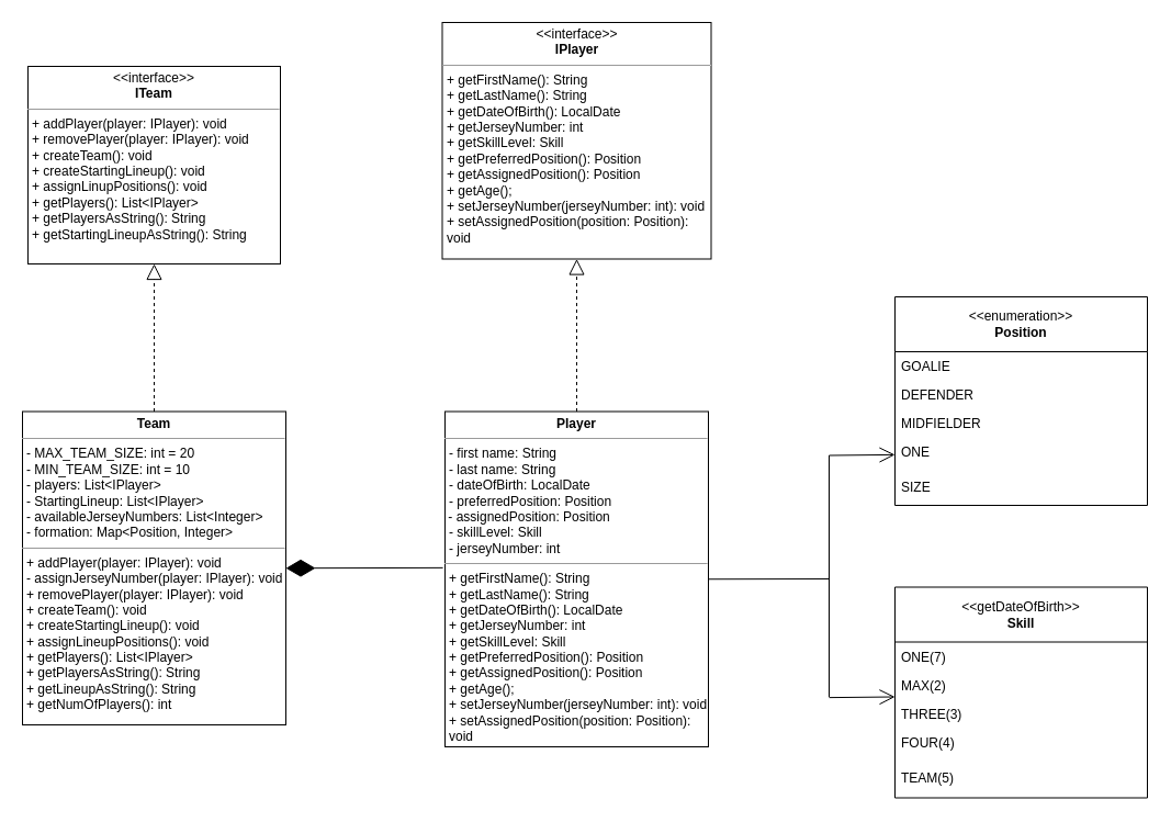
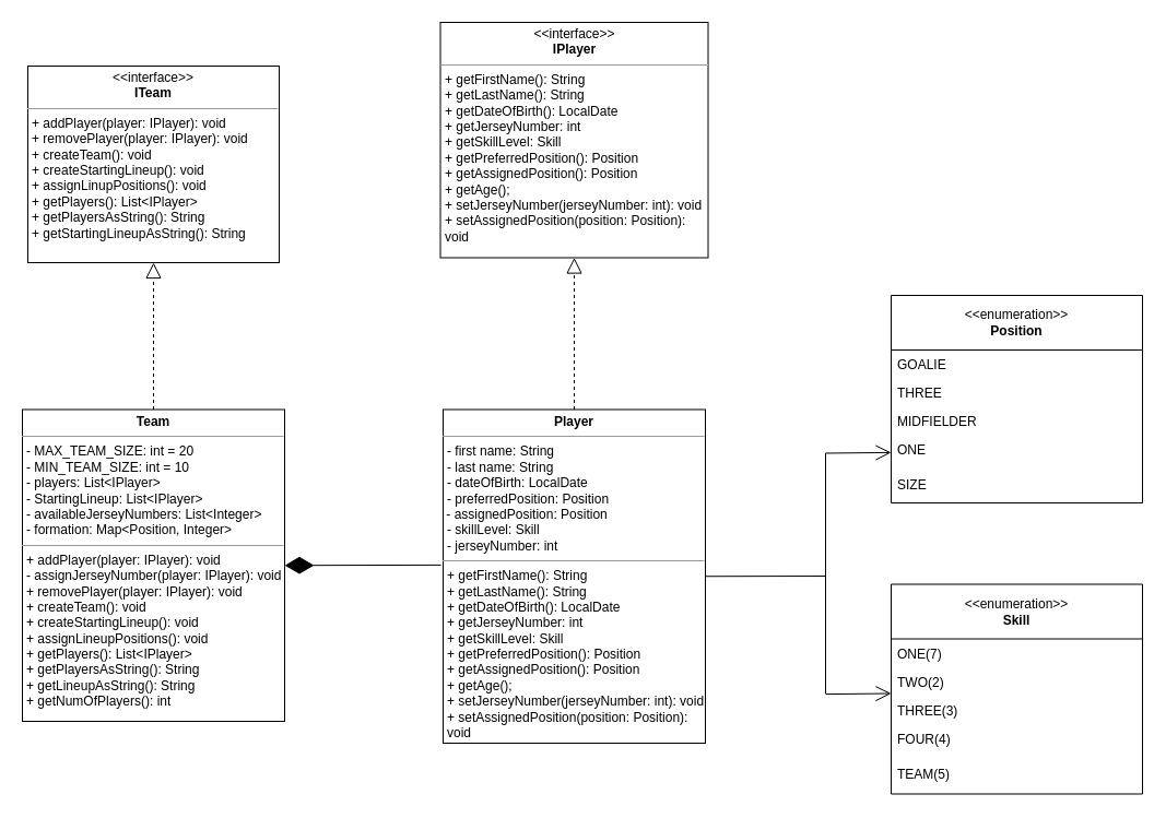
  <mxCell id="0" />
  <mxCell id="1" parent="0" />
  <mxCell id="2" value="&lt;p style=&quot;margin:0px;margin-top:4px;text-align:center;&quot;&gt;&lt;b&gt;Team&lt;/b&gt;&lt;/p&gt;&lt;hr size=&quot;1&quot;&gt;&lt;p style=&quot;margin:0px;margin-left:4px;&quot;&gt;- MAX_TEAM_SIZE: int = 20&amp;nbsp; &amp;nbsp; &amp;nbsp; &amp;nbsp;&amp;nbsp;&lt;/p&gt;&lt;p style=&quot;margin:0px;margin-left:4px;&quot;&gt;&lt;span style=&quot;background-color: initial;&quot;&gt;- MIN_TEAM_SIZE: int = 10&amp;nbsp;&amp;nbsp;&lt;/span&gt;&lt;/p&gt;&lt;p style=&quot;margin:0px;margin-left:4px;&quot;&gt;- players: List&amp;lt;IPlayer&amp;gt;&lt;span style=&quot;background-color: initial;&quot;&gt;&lt;br&gt;&lt;/span&gt;&lt;/p&gt;&lt;p style=&quot;margin:0px;margin-left:4px;&quot;&gt;- StartingLineup: List&amp;lt;IPlayer&amp;gt;&lt;/p&gt;&lt;p style=&quot;margin:0px;margin-left:4px;&quot;&gt;- availableJerseyNumbers: List&amp;lt;Integer&amp;gt;&lt;/p&gt;&lt;p style=&quot;margin:0px;margin-left:4px;&quot;&gt;- formation: Map&amp;lt;Position, Integer&amp;gt;&lt;/p&gt;&lt;hr size=&quot;1&quot;&gt;&lt;p style=&quot;border-color: var(--border-color); margin: 0px 0px 0px 4px;&quot;&gt;+ addPlayer(player: IPlayer): void&lt;/p&gt;&lt;p style=&quot;border-color: var(--border-color); margin: 0px 0px 0px 4px;&quot;&gt;- assignJerseyNumber(player: IPlayer): void&lt;/p&gt;&lt;p style=&quot;border-color: var(--border-color); margin: 0px 0px 0px 4px;&quot;&gt;+ removePlayer(player: IPlayer): void&lt;/p&gt;&lt;p style=&quot;border-color: var(--border-color); margin: 0px 0px 0px 4px;&quot;&gt;+ createTeam(): void&lt;/p&gt;&lt;p style=&quot;border-color: var(--border-color); margin: 0px 0px 0px 4px;&quot;&gt;+ createStartingLineup(): void&lt;/p&gt;&lt;p style=&quot;border-color: var(--border-color); margin: 0px 0px 0px 4px;&quot;&gt;+ assignLineupPositions(): void&lt;/p&gt;&lt;p style=&quot;border-color: var(--border-color); margin: 0px 0px 0px 4px;&quot;&gt;+ getPlayers(): List&amp;lt;IPlayer&amp;gt;&lt;/p&gt;&lt;p style=&quot;border-color: var(--border-color); margin: 0px 0px 0px 4px;&quot;&gt;+ getPlayersAsString(): String&lt;/p&gt;&lt;p style=&quot;border-color: var(--border-color); margin: 0px 0px 0px 4px;&quot;&gt;+ getLineupAsString(): String&lt;/p&gt;&lt;p style=&quot;border-color: var(--border-color); margin: 0px 0px 0px 4px;&quot;&gt;+ getNumOfPlayers(): int&lt;/p&gt;&lt;p style=&quot;border-color: var(--border-color); margin: 0px 0px 0px 4px;&quot;&gt;&lt;br style=&quot;border-color: var(--border-color);&quot;&gt;&lt;/p&gt;" style="verticalAlign=top;align=left;overflow=fill;fontSize=12;fontFamily=Helvetica;html=1;whiteSpace=wrap;" parent="1" vertex="1"><mxGeometry x="20" y="374.5" width="240" height="285.5" as="geometry" /></mxCell>
  <mxCell id="3" value="&amp;lt;&amp;lt;enumeration&amp;gt;&amp;gt;&lt;br&gt;&lt;b&gt;Position&lt;/b&gt;" style="swimlane;fontStyle=0;childLayout=stackLayout;horizontal=1;startSize=50;fillColor=none;horizontalStack=0;resizeParent=1;resizeParentMax=0;resizeLast=0;collapsible=1;marginBottom=0;whiteSpace=wrap;html=1;" parent="1" vertex="1"><mxGeometry x="815" y="270" width="230" height="190" as="geometry" /></mxCell>
  <mxCell id="4" value="GOALIE" style="text;strokeColor=none;fillColor=none;align=left;verticalAlign=top;spacingLeft=4;spacingRight=4;overflow=hidden;rotatable=0;points=[[0,0.5],[1,0.5]];portConstraint=eastwest;whiteSpace=wrap;html=1;" parent="3" vertex="1"><mxGeometry y="50" width="230" height="26" as="geometry" /></mxCell>
- <mxCell id="5" value="DEFENDER" style="text;strokeColor=none;fillColor=none;align=left;verticalAlign=top;spacingLeft=4;spacingRight=4;overflow=hidden;rotatable=0;points=[[0,0.5],[1,0.5]];portConstraint=eastwest;whiteSpace=wrap;html=1;" parent="3" vertex="1"><mxGeometry y="76" width="230" height="26" as="geometry" /></mxCell>
+ <mxCell id="5" value="THREE" style="text;strokeColor=none;fillColor=none;align=left;verticalAlign=top;spacingLeft=4;spacingRight=4;overflow=hidden;rotatable=0;points=[[0,0.5],[1,0.5]];portConstraint=eastwest;whiteSpace=wrap;html=1;" parent="3" vertex="1"><mxGeometry y="76" width="230" height="26" as="geometry" /></mxCell>
  <mxCell id="6" value="MIDFIELDER" style="text;strokeColor=none;fillColor=none;align=left;verticalAlign=top;spacingLeft=4;spacingRight=4;overflow=hidden;rotatable=0;points=[[0,0.5],[1,0.5]];portConstraint=eastwest;whiteSpace=wrap;html=1;" parent="3" vertex="1"><mxGeometry y="102" width="230" height="26" as="geometry" /></mxCell>
  <mxCell id="7" value="ONE" style="text;strokeColor=none;fillColor=none;align=left;verticalAlign=top;spacingLeft=4;spacingRight=4;overflow=hidden;rotatable=0;points=[[0,0.5],[1,0.5]];portConstraint=eastwest;whiteSpace=wrap;html=1;" parent="3" vertex="1"><mxGeometry y="128" width="230" height="32" as="geometry" /></mxCell>
  <mxCell id="8" value="SIZE" style="text;strokeColor=none;fillColor=none;align=left;verticalAlign=top;spacingLeft=4;spacingRight=4;overflow=hidden;rotatable=0;points=[[0,0.5],[1,0.5]];portConstraint=eastwest;whiteSpace=wrap;html=1;" parent="3" vertex="1"><mxGeometry y="160" width="230" height="30" as="geometry" /></mxCell>
  <mxCell id="9" value="&lt;p style=&quot;margin:0px;margin-top:4px;text-align:center;&quot;&gt;&lt;b&gt;Player&lt;/b&gt;&lt;/p&gt;&lt;hr size=&quot;1&quot;&gt;&lt;p style=&quot;margin:0px;margin-left:4px;&quot;&gt;- first name: String&lt;/p&gt;&lt;p style=&quot;margin:0px;margin-left:4px;&quot;&gt;- last name: String&lt;/p&gt;&lt;p style=&quot;margin:0px;margin-left:4px;&quot;&gt;- dateOfBirth: LocalDate&lt;/p&gt;&lt;p style=&quot;margin:0px;margin-left:4px;&quot;&gt;- preferredPosition: Position&lt;/p&gt;&amp;nbsp;- assignedPosition: Position&lt;p style=&quot;margin:0px;margin-left:4px;&quot;&gt;- skillLevel: Skill&lt;br&gt;&lt;/p&gt;&lt;p style=&quot;margin:0px;margin-left:4px;&quot;&gt;- jerseyNumber: int&lt;/p&gt;&lt;hr size=&quot;1&quot;&gt;&lt;p style=&quot;border-color: var(--border-color); margin: 0px 0px 0px 4px;&quot;&gt;+ getFirstName(): String&lt;/p&gt;&lt;p style=&quot;border-color: var(--border-color); margin: 0px 0px 0px 4px;&quot;&gt;+ getLastName(): String&lt;/p&gt;&lt;p style=&quot;border-color: var(--border-color); margin: 0px 0px 0px 4px;&quot;&gt;+ getDateOfBirth(): LocalDate&lt;/p&gt;&lt;p style=&quot;border-color: var(--border-color); margin: 0px 0px 0px 4px;&quot;&gt;+ getJerseyNumber: int&lt;/p&gt;&lt;p style=&quot;border-color: var(--border-color); margin: 0px 0px 0px 4px;&quot;&gt;+ getSkillLevel: Skill&lt;/p&gt;&lt;p style=&quot;border-color: var(--border-color); margin: 0px 0px 0px 4px;&quot;&gt;+ getPreferredPosition(): Position&lt;/p&gt;&lt;p style=&quot;border-color: var(--border-color); margin: 0px 0px 0px 4px;&quot;&gt;+ getAssignedPosition(): Position&lt;/p&gt;&lt;p style=&quot;border-color: var(--border-color); margin: 0px 0px 0px 4px;&quot;&gt;+ getAge();&lt;/p&gt;&lt;p style=&quot;border-color: var(--border-color); margin: 0px 0px 0px 4px;&quot;&gt;+ setJerseyNumber(jerseyNumber: int): void&lt;/p&gt;&lt;p style=&quot;border-color: var(--border-color); margin: 0px 0px 0px 4px;&quot;&gt;+ setAssignedPosition(position: Position): void&lt;br style=&quot;border-color: var(--border-color);&quot;&gt;&lt;/p&gt;&lt;p style=&quot;border-color: var(--border-color); margin: 0px 0px 0px 4px;&quot;&gt;&lt;br style=&quot;border-color: var(--border-color);&quot;&gt;&lt;/p&gt;&lt;p style=&quot;margin:0px;margin-left:4px;&quot;&gt;&lt;br&gt;&lt;/p&gt;" style="verticalAlign=top;align=left;overflow=fill;fontSize=12;fontFamily=Helvetica;html=1;whiteSpace=wrap;" parent="1" vertex="1"><mxGeometry x="405" y="374.5" width="240" height="305.5" as="geometry" /></mxCell>
  <mxCell id="10" value="" style="endArrow=block;dashed=1;endFill=0;endSize=12;html=1;rounded=0;exitX=0.5;exitY=0;exitDx=0;exitDy=0;entryX=0.5;entryY=1;entryDx=0;entryDy=0;" parent="1" source="9" target="11" edge="1"><mxGeometry width="160" relative="1" as="geometry"><mxPoint x="642.79" y="369" as="sourcePoint" /><mxPoint x="643" y="313" as="targetPoint" /></mxGeometry></mxCell>
  <mxCell id="11" value="&lt;p style=&quot;margin:0px;margin-top:4px;text-align:center;&quot;&gt;&amp;lt;&amp;lt;interface&amp;gt;&amp;gt;&lt;br style=&quot;border-color: var(--border-color);&quot;&gt;&lt;b&gt;IPlayer&lt;/b&gt;&lt;/p&gt;&lt;hr size=&quot;1&quot;&gt;&lt;p style=&quot;margin:0px;margin-left:4px;&quot;&gt;&lt;/p&gt;&lt;p style=&quot;margin:0px;margin-left:4px;&quot;&gt;+ getFirstName(): String&lt;/p&gt;&lt;p style=&quot;margin:0px;margin-left:4px;&quot;&gt;+ getLastName(): String&lt;/p&gt;&lt;p style=&quot;margin:0px;margin-left:4px;&quot;&gt;+ getDateOfBirth(): LocalDate&lt;/p&gt;&lt;p style=&quot;margin:0px;margin-left:4px;&quot;&gt;+ getJerseyNumber: int&lt;/p&gt;&lt;p style=&quot;margin:0px;margin-left:4px;&quot;&gt;+ getSkillLevel: Skill&lt;/p&gt;&lt;p style=&quot;margin:0px;margin-left:4px;&quot;&gt;+ getPreferredPosition(): Position&lt;/p&gt;&lt;p style=&quot;border-color: var(--border-color); margin: 0px 0px 0px 4px;&quot;&gt;+ getAssignedPosition(): Position&lt;/p&gt;&lt;p style=&quot;border-color: var(--border-color); margin: 0px 0px 0px 4px;&quot;&gt;+ getAge();&lt;/p&gt;&lt;p style=&quot;margin:0px;margin-left:4px;&quot;&gt;+ setJerseyNumber(jerseyNumber: int): void&lt;/p&gt;&lt;p style=&quot;margin:0px;margin-left:4px;&quot;&gt;+ setAssignedPosition(position: Position): void&lt;br&gt;&lt;/p&gt;&lt;p style=&quot;margin:0px;margin-left:4px;&quot;&gt;&lt;br&gt;&lt;/p&gt;" style="verticalAlign=top;align=left;overflow=fill;fontSize=12;fontFamily=Helvetica;html=1;whiteSpace=wrap;" parent="1" vertex="1"><mxGeometry x="402.5" y="20" width="245" height="215.5" as="geometry" /></mxCell>
- <mxCell id="12" value="&amp;lt;&amp;lt;getDateOfBirth&amp;gt;&amp;gt;&lt;br&gt;&lt;b&gt;Skill&lt;/b&gt;" style="swimlane;fontStyle=0;childLayout=stackLayout;horizontal=1;startSize=50;fillColor=none;horizontalStack=0;resizeParent=1;resizeParentMax=0;resizeLast=0;collapsible=1;marginBottom=0;whiteSpace=wrap;html=1;" parent="1" vertex="1"><mxGeometry x="815" y="534.5" width="230" height="192" as="geometry" /></mxCell>
+ <mxCell id="12" value="&amp;lt;&amp;lt;enumeration&amp;gt;&amp;gt;&lt;br&gt;&lt;b&gt;Skill&lt;/b&gt;" style="swimlane;fontStyle=0;childLayout=stackLayout;horizontal=1;startSize=50;fillColor=none;horizontalStack=0;resizeParent=1;resizeParentMax=0;resizeLast=0;collapsible=1;marginBottom=0;whiteSpace=wrap;html=1;" parent="1" vertex="1"><mxGeometry x="815" y="534.5" width="230" height="192" as="geometry" /></mxCell>
  <mxCell id="13" value="ONE(7)" style="text;strokeColor=none;fillColor=none;align=left;verticalAlign=top;spacingLeft=4;spacingRight=4;overflow=hidden;rotatable=0;points=[[0,0.5],[1,0.5]];portConstraint=eastwest;whiteSpace=wrap;html=1;" parent="12" vertex="1"><mxGeometry y="50" width="230" height="26" as="geometry" /></mxCell>
- <mxCell id="14" value="MAX(2)" style="text;strokeColor=none;fillColor=none;align=left;verticalAlign=top;spacingLeft=4;spacingRight=4;overflow=hidden;rotatable=0;points=[[0,0.5],[1,0.5]];portConstraint=eastwest;whiteSpace=wrap;html=1;" parent="12" vertex="1"><mxGeometry y="76" width="230" height="26" as="geometry" /></mxCell>
+ <mxCell id="14" value="TWO(2)" style="text;strokeColor=none;fillColor=none;align=left;verticalAlign=top;spacingLeft=4;spacingRight=4;overflow=hidden;rotatable=0;points=[[0,0.5],[1,0.5]];portConstraint=eastwest;whiteSpace=wrap;html=1;" parent="12" vertex="1"><mxGeometry y="76" width="230" height="26" as="geometry" /></mxCell>
  <mxCell id="15" value="THREE(3)" style="text;strokeColor=none;fillColor=none;align=left;verticalAlign=top;spacingLeft=4;spacingRight=4;overflow=hidden;rotatable=0;points=[[0,0.5],[1,0.5]];portConstraint=eastwest;whiteSpace=wrap;html=1;" parent="12" vertex="1"><mxGeometry y="102" width="230" height="26" as="geometry" /></mxCell>
  <mxCell id="16" value="FOUR(4)" style="text;strokeColor=none;fillColor=none;align=left;verticalAlign=top;spacingLeft=4;spacingRight=4;overflow=hidden;rotatable=0;points=[[0,0.5],[1,0.5]];portConstraint=eastwest;whiteSpace=wrap;html=1;" parent="12" vertex="1"><mxGeometry y="128" width="230" height="32" as="geometry" /></mxCell>
  <mxCell id="17" value="TEAM(5)" style="text;strokeColor=none;fillColor=none;align=left;verticalAlign=top;spacingLeft=4;spacingRight=4;overflow=hidden;rotatable=0;points=[[0,0.5],[1,0.5]];portConstraint=eastwest;whiteSpace=wrap;html=1;" parent="12" vertex="1"><mxGeometry y="160" width="230" height="32" as="geometry" /></mxCell>
  <mxCell id="18" value="&lt;p style=&quot;margin:0px;margin-top:4px;text-align:center;&quot;&gt;&amp;lt;&amp;lt;interface&amp;gt;&amp;gt;&lt;br style=&quot;border-color: var(--border-color);&quot;&gt;&lt;b&gt;ITeam&lt;/b&gt;&lt;/p&gt;&lt;hr size=&quot;1&quot;&gt;&lt;p style=&quot;margin:0px;margin-left:4px;&quot;&gt;&lt;/p&gt;&lt;p style=&quot;border-color: var(--border-color); margin: 0px 0px 0px 4px;&quot;&gt;+ addPlayer(player: IPlayer): void&lt;/p&gt;&lt;p style=&quot;border-color: var(--border-color); margin: 0px 0px 0px 4px;&quot;&gt;+ removePlayer(player: IPlayer): void&lt;/p&gt;&lt;p style=&quot;border-color: var(--border-color); margin: 0px 0px 0px 4px;&quot;&gt;+ createTeam(): void&lt;/p&gt;&lt;p style=&quot;border-color: var(--border-color); margin: 0px 0px 0px 4px;&quot;&gt;+ createStartingLineup(): void&lt;/p&gt;&lt;p style=&quot;border-color: var(--border-color); margin: 0px 0px 0px 4px;&quot;&gt;+ assignLinupPositions(): void&lt;/p&gt;&lt;p style=&quot;border-color: var(--border-color); margin: 0px 0px 0px 4px;&quot;&gt;+ getPlayers(): List&amp;lt;IPlayer&amp;gt;&lt;/p&gt;&lt;p style=&quot;border-color: var(--border-color); margin: 0px 0px 0px 4px;&quot;&gt;+ getPlayersAsString(): String&lt;/p&gt;&lt;p style=&quot;border-color: var(--border-color); margin: 0px 0px 0px 4px;&quot;&gt;+ getStartingLineupAsString(): String&lt;/p&gt;&lt;p style=&quot;margin:0px;margin-left:4px;&quot;&gt;&lt;br&gt;&lt;/p&gt;" style="verticalAlign=top;align=left;overflow=fill;fontSize=12;fontFamily=Helvetica;html=1;whiteSpace=wrap;" parent="1" vertex="1"><mxGeometry x="25" y="60" width="230" height="180" as="geometry" /></mxCell>
  <mxCell id="19" value="" style="endArrow=block;dashed=1;endFill=0;endSize=12;html=1;rounded=0;entryX=0.5;entryY=1;entryDx=0;entryDy=0;exitX=0.5;exitY=0;exitDx=0;exitDy=0;" parent="1" source="2" target="18" edge="1"><mxGeometry width="160" relative="1" as="geometry"><mxPoint x="165" y="394.5" as="sourcePoint" /><mxPoint x="242.79" y="293" as="targetPoint" /></mxGeometry></mxCell>
  <mxCell id="20" value="" style="endArrow=open;endFill=1;endSize=12;html=1;rounded=0;" parent="1" edge="1"><mxGeometry width="160" relative="1" as="geometry"><mxPoint x="755" y="414.5" as="sourcePoint" /><mxPoint x="815" y="413.88" as="targetPoint" /></mxGeometry></mxCell>
  <mxCell id="21" value="" style="endArrow=none;html=1;rounded=0;" parent="1" edge="1"><mxGeometry width="50" height="50" relative="1" as="geometry"><mxPoint x="755" y="634.5" as="sourcePoint" /><mxPoint x="755" y="414.5" as="targetPoint" /></mxGeometry></mxCell>
  <mxCell id="22" value="" style="endArrow=open;endFill=1;endSize=12;html=1;rounded=0;" parent="1" edge="1"><mxGeometry width="160" relative="1" as="geometry"><mxPoint x="755" y="635.12" as="sourcePoint" /><mxPoint x="815" y="634.5" as="targetPoint" /></mxGeometry></mxCell>
  <mxCell id="23" value="" style="endArrow=none;html=1;rounded=0;exitX=1;exitY=0.5;exitDx=0;exitDy=0;" parent="1" source="9" edge="1"><mxGeometry width="50" height="50" relative="1" as="geometry"><mxPoint x="675" y="394.5" as="sourcePoint" /><mxPoint x="755" y="527" as="targetPoint" /></mxGeometry></mxCell>
  <mxCell id="24" value="" style="endArrow=diamondThin;endFill=1;endSize=24;html=1;rounded=0;entryX=1;entryY=0.5;entryDx=0;entryDy=0;exitX=-0.008;exitY=0.466;exitDx=0;exitDy=0;exitPerimeter=0;" parent="1" source="9" target="2" edge="1"><mxGeometry width="160" relative="1" as="geometry"><mxPoint x="400" y="517" as="sourcePoint" /><mxPoint x="810" y="400" as="targetPoint" /></mxGeometry></mxCell>
